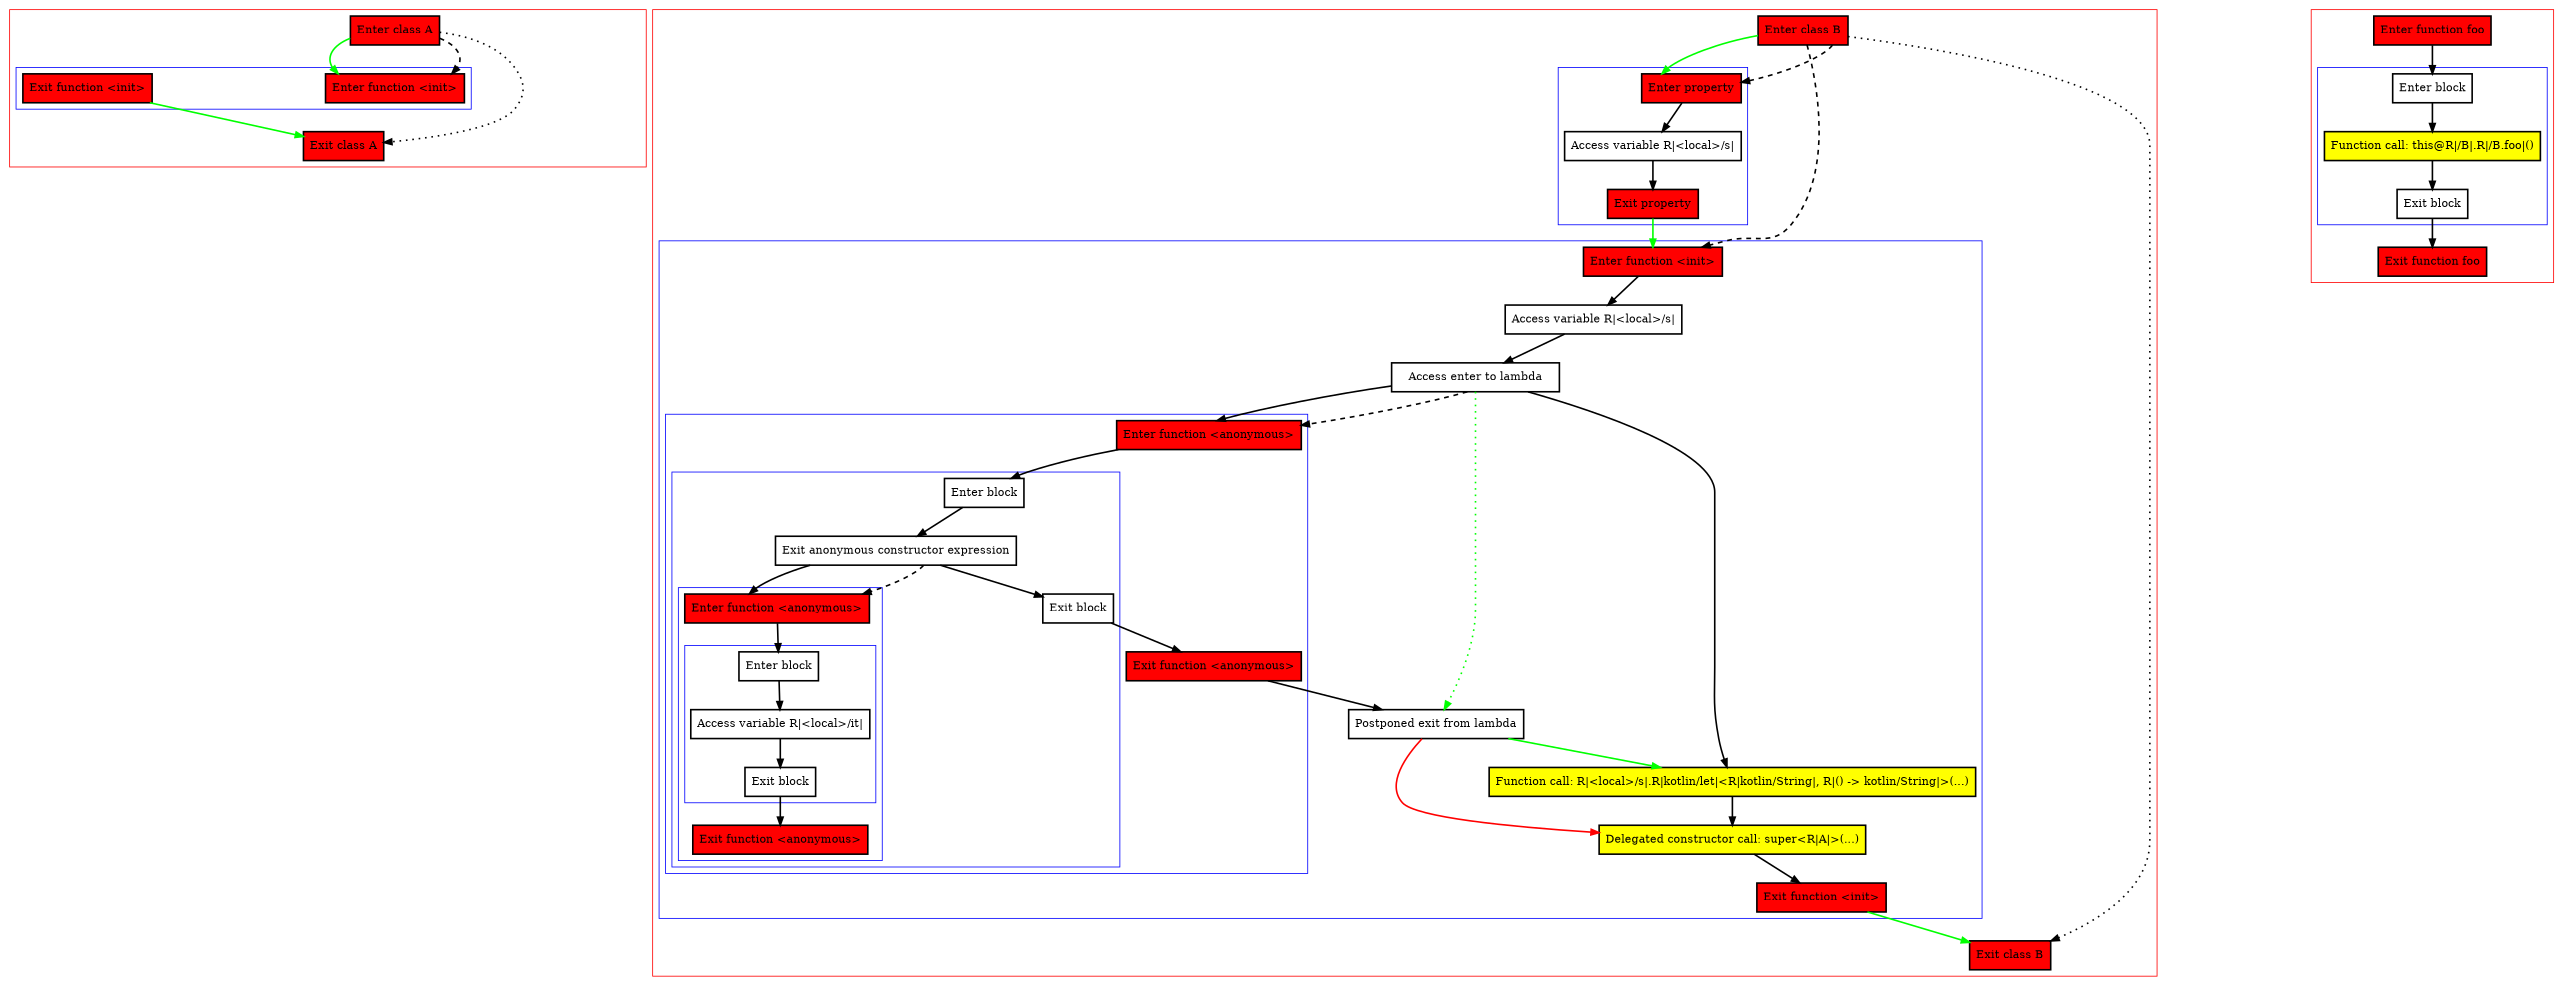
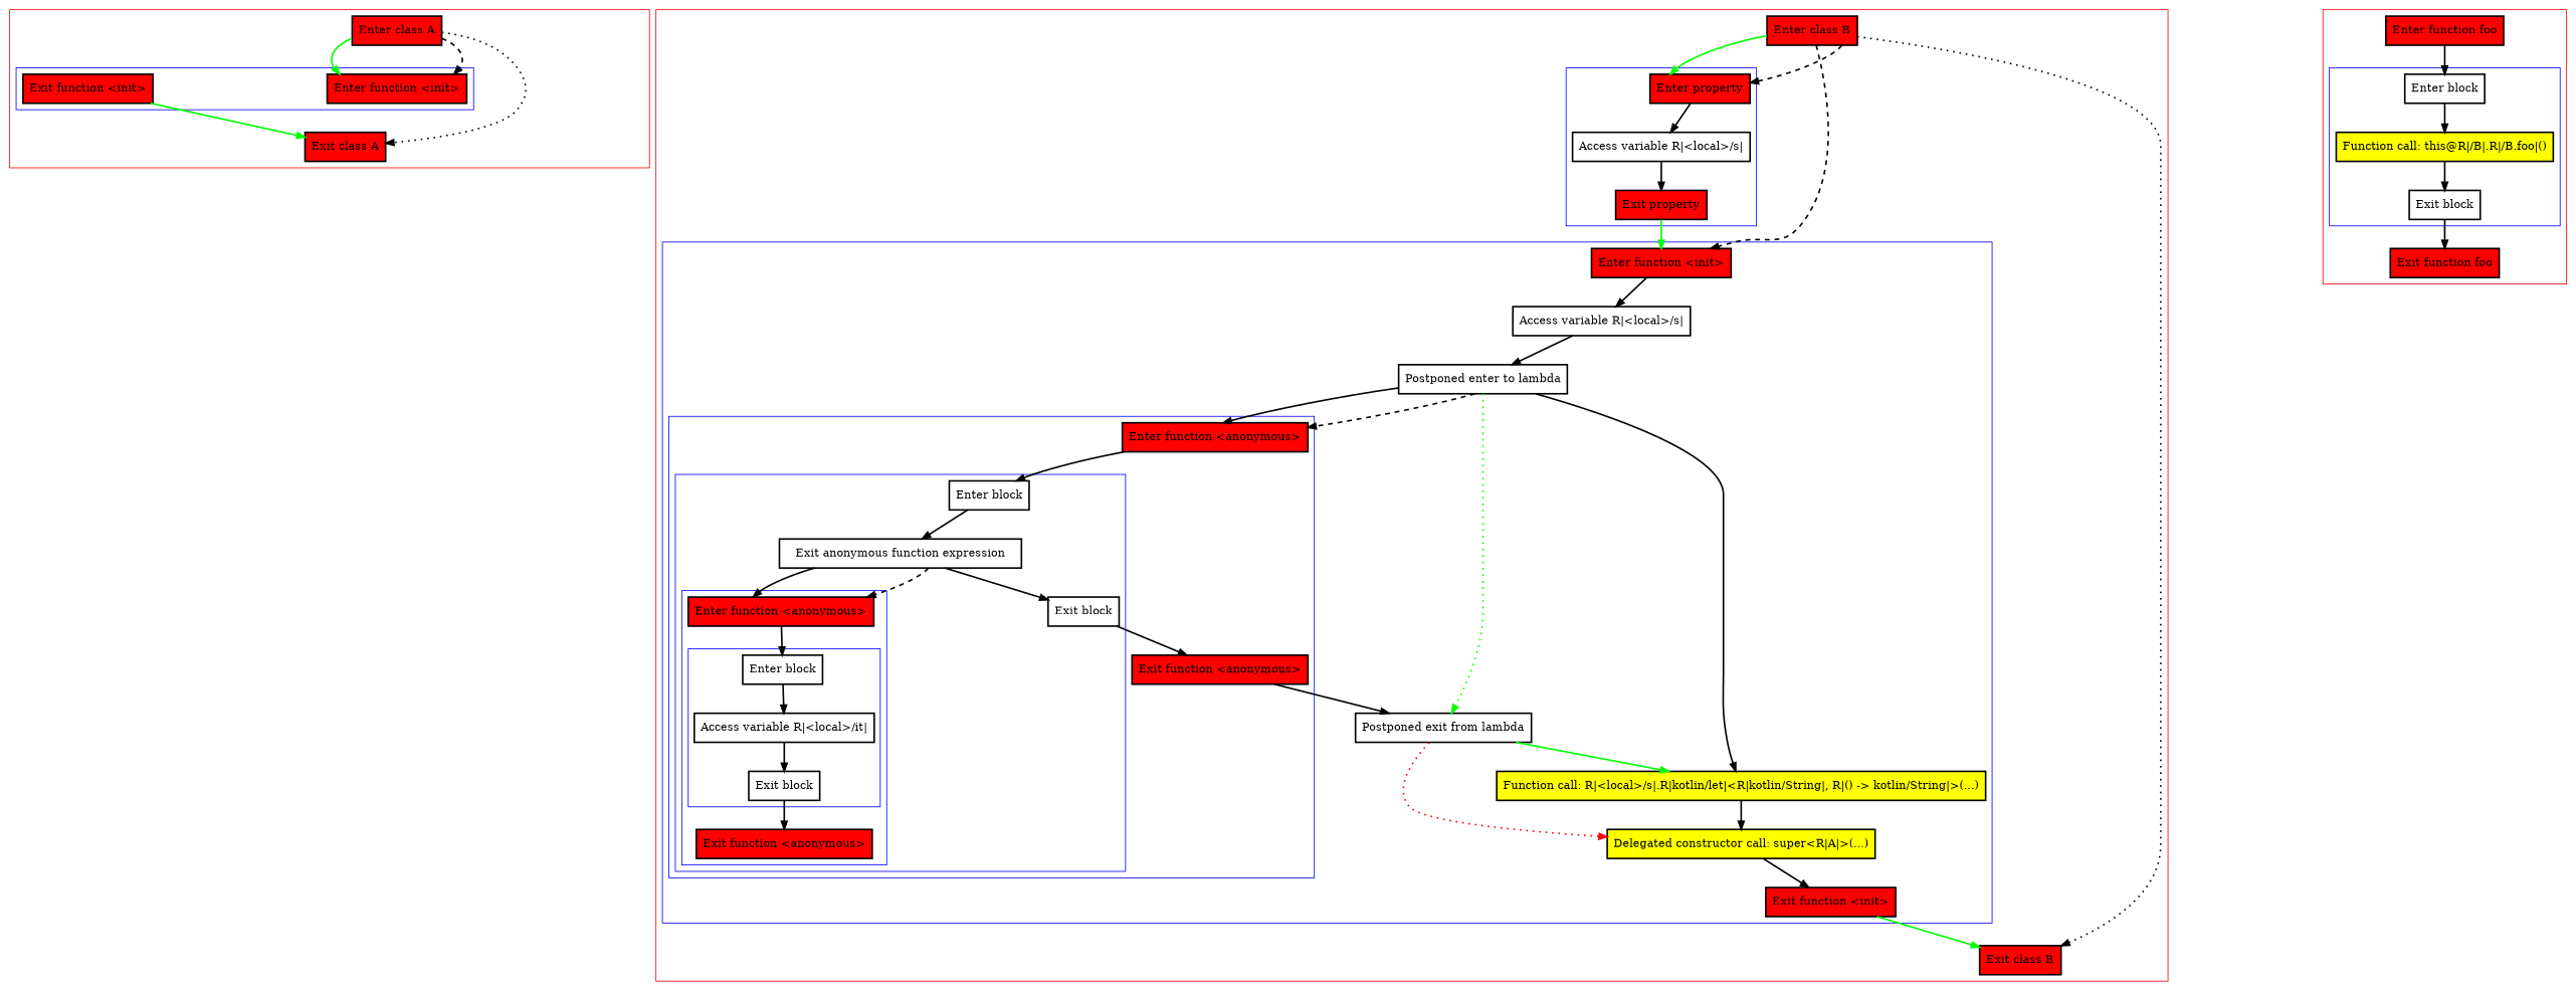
  digraph {
    nodesep=3
    node [fillcolor=red penwidth=2 shape=box style=filled]
    edge [penwidth=2]
    n1 [label="Enter function <init>"]
    n2 [label="Exit function <init>"]
    n3 [label="Enter class A"]
    n4 [label="Exit class A"]
    n5 [label="Enter property"]
    n6 [label="Access variable R|<local>/s|" fillcolor="" style=""]
    n7 [label="Exit property"]
    n8 [label="Enter block" fillcolor="" style=""]
    n9 [label="Access variable R|<local>/it|" fillcolor="" style=""]
    n10 [label="Exit block" fillcolor="" style=""]
    n11 [label="Enter function <anonymous>"]
    n12 [label="Exit function <anonymous>"]
    n13 [label="Enter block" fillcolor="" style=""]
-   n14 [label="Exit anonymous constructor expression" fillcolor="" style=""]
+   n14 [label="Exit anonymous function expression" fillcolor="" style=""]
    n15 [label="Exit block" fillcolor="" style=""]
    n16 [label="Enter function <anonymous>"]
    n17 [label="Exit function <anonymous>"]
    n18 [label="Enter function <init>"]
    n19 [label="Access variable R|<local>/s|" fillcolor="" style=""]
-   n20 [label="Access enter to lambda" fillcolor="" style=""]
+   n20 [label="Postponed enter to lambda" fillcolor="" style=""]
    n21 [label="Postponed exit from lambda" fillcolor="" style=""]
    n22 [fillcolor=yellow label="Function call: R|<local>/s|.R|kotlin/let|<R|kotlin/String|, R|() -> kotlin/String|>(...)"]
    n23 [fillcolor=yellow label="Delegated constructor call: super<R|A|>(...)"]
    n24 [label="Exit function <init>"]
    n25 [label="Enter class B"]
    n26 [label="Exit class B"]
    n27 [label="Enter block" fillcolor="" style=""]
    n28 [fillcolor=yellow label="Function call: this@R|/B|.R|/B.foo|()"]
    n29 [label="Exit block" fillcolor="" style=""]
    n30 [label="Enter function foo"]
    n31 [label="Exit function foo"]
    subgraph cluster_1 {
      color=red
      n3
      n4
      subgraph cluster_2 {
        color=blue
        n1
        n2
      }
    }
    subgraph cluster_3 {
      color=red
      n25
      n26
      subgraph cluster_4 {
        color=blue
        n5
        n6
        n7
      }
      subgraph cluster_5 {
        color=blue
        n18
        n19
        n20
        n21
        n22
        n23
        n24
        subgraph cluster_6 {
          color=blue
          n16
          n17
          subgraph cluster_7 {
            color=blue
            n13
            n14
            n15
            subgraph cluster_8 {
              color=blue
              n11
              n12
              subgraph cluster_9 {
                color=blue
                n8
                n9
                n10
              }
            }
          }
        }
      }
    }
    subgraph cluster_10 {
      color=red
      n30
      n31
      subgraph cluster_11 {
        color=blue
        n27
        n28
        n29
      }
    }
    n2 -> n4 [color=green]
    n3 -> n1 [color=green]
    n3 -> n1 [style=dashed]
    n3 -> n4 [style=dotted]
    n5 -> n6
    n6 -> n7
    n7 -> n18 [color=green]
    n8 -> n9
    n9 -> n10
    n10 -> n12
    n11 -> n8
    n13 -> n14
    n14 -> n11
    n14 -> n11 [style=dashed]
    n14 -> n15
    n15 -> n17
    n16 -> n13
    n17 -> n21
    n18 -> n19
    n19 -> n20
    n20 -> n16
    n20 -> n16 [style=dashed]
    n20 -> n21 [color=green style=dotted]
    n20 -> n22
    n21 -> n22 [color=green]
-   n21 -> n23 [color=red]
+   n21 -> n23 [color=red style=dotted]
    n22 -> n23
    n23 -> n24
    n24 -> n26 [color=green]
    n25 -> n5 [color=green]
    n25 -> n5 [style=dashed]
    n25 -> n18 [style=dashed]
    n25 -> n26 [style=dotted]
    n27 -> n28
    n28 -> n29
    n29 -> n31
    n30 -> n27
  }
